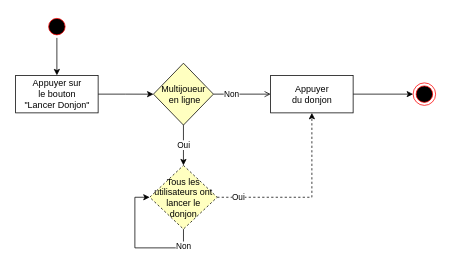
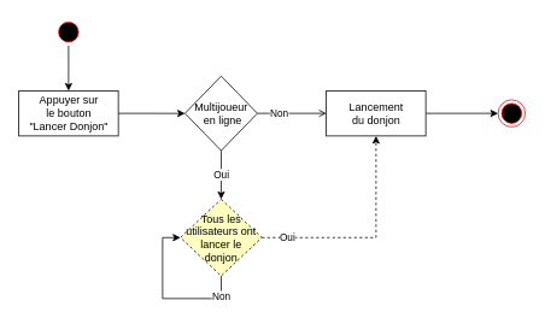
  <mxCell id="0" />
  <mxCell id="1" parent="0" />
  <mxCell id="2" style="edgeStyle=orthogonalEdgeStyle;rounded=0;orthogonalLoop=1;jettySize=auto;html=1;" parent="1" source="3" target="5" edge="1"><mxGeometry relative="1" as="geometry" /></mxCell>
  <mxCell id="3" value="" style="ellipse;html=1;shape=startState;fillColor=#000000;strokeColor=#ff0000;" parent="1" vertex="1"><mxGeometry x="60" y="20" width="30" height="30" as="geometry" /></mxCell>
  <mxCell id="4" style="edgeStyle=orthogonalEdgeStyle;rounded=0;orthogonalLoop=1;jettySize=auto;html=1;" parent="1" source="5" target="8" edge="1"><mxGeometry relative="1" as="geometry" /></mxCell>
  <mxCell id="5" value="Appuyer sur &lt;br&gt;le bouton &lt;br&gt;&quot;Lancer Donjon&quot;" style="html=1;" parent="1" vertex="1"><mxGeometry x="20" y="100" width="110" height="50" as="geometry" /></mxCell>
  <mxCell id="6" value="Non" style="edgeStyle=orthogonalEdgeStyle;rounded=0;orthogonalLoop=1;jettySize=auto;html=1;endArrow=open;" parent="1" source="8" target="14" edge="1"><mxGeometry x="-0.376" relative="1" as="geometry"><mxPoint x="340" y="690" as="targetPoint" /><Array as="points"><mxPoint x="430" y="125" /><mxPoint x="430" y="125" /></Array><mxPoint as="offset" /></mxGeometry></mxCell>
  <mxCell id="7" value="Oui" style="edgeStyle=orthogonalEdgeStyle;rounded=0;orthogonalLoop=1;jettySize=auto;html=1;" parent="1" source="8" target="11" edge="1"><mxGeometry relative="1" as="geometry"><mxPoint x="365" y="270" as="targetPoint" /></mxGeometry></mxCell>
- <mxCell id="8" value="Multijoueur&lt;br&gt;&amp;nbsp;en ligne" style="rhombus;whiteSpace=wrap;html=1;fillColor=#ffffc0;" parent="1" vertex="1"><mxGeometry x="203.75" y="83.75" width="80" height="82.5" as="geometry" /></mxCell>
+ <mxCell id="8" value="Multijoueur&lt;br&gt;&amp;nbsp;en ligne" style="rhombus;whiteSpace=wrap;html=1;fillColor=#ffffff;" parent="1" vertex="1"><mxGeometry x="203.75" y="83.75" width="80" height="82.5" as="geometry" /></mxCell>
  <mxCell id="9" value="Oui" style="edgeStyle=orthogonalEdgeStyle;rounded=0;orthogonalLoop=1;jettySize=auto;html=1;exitX=1;exitY=0.5;exitDx=0;exitDy=0;dashed=1;" parent="1" source="11" target="14" edge="1"><mxGeometry x="-0.766" relative="1" as="geometry"><mxPoint x="380" y="258" as="targetPoint" /><mxPoint as="offset" /></mxGeometry></mxCell>
  <mxCell id="10" value="Non" style="edgeStyle=orthogonalEdgeStyle;rounded=0;orthogonalLoop=1;jettySize=auto;html=1;entryX=0;entryY=0.5;entryDx=0;entryDy=0;" edge="1" parent="1" source="11" target="11"><mxGeometry x="-0.736" relative="1" as="geometry"><mxPoint x="243.75" y="360" as="targetPoint" /><Array as="points"><mxPoint x="244" y="330" /><mxPoint x="179" y="330" /><mxPoint x="179" y="263" /><mxPoint x="199" y="263" /></Array><mxPoint as="offset" /></mxGeometry></mxCell>
  <mxCell id="11" value="Tous les utilisateurs ont lancer le &lt;br&gt;donjon" style="rhombus;whiteSpace=wrap;html=1;fillColor=#ffffc0;dashed=1;" parent="1" vertex="1"><mxGeometry x="198.75" y="220" width="90" height="85" as="geometry" /></mxCell>
  <mxCell id="12" value="" style="ellipse;html=1;shape=endState;fillColor=#000000;strokeColor=#ff0000;" parent="1" vertex="1"><mxGeometry x="550" y="110" width="30" height="30" as="geometry" /></mxCell>
  <mxCell id="13" style="edgeStyle=orthogonalEdgeStyle;rounded=0;orthogonalLoop=1;jettySize=auto;html=1;" edge="1" parent="1" source="14" target="12"><mxGeometry relative="1" as="geometry"><Array as="points"><mxPoint x="550" y="125" /><mxPoint x="550" y="125" /></Array></mxGeometry></mxCell>
- <mxCell id="14" value="Appuyer &lt;br&gt;du donjon" style="html=1;" vertex="1" parent="1"><mxGeometry x="360" y="100" width="110" height="50" as="geometry" /></mxCell>
+ <mxCell id="14" value="Lancement &lt;br&gt;du donjon" style="html=1;" vertex="1" parent="1"><mxGeometry x="360" y="100" width="110" height="50" as="geometry" /></mxCell>
